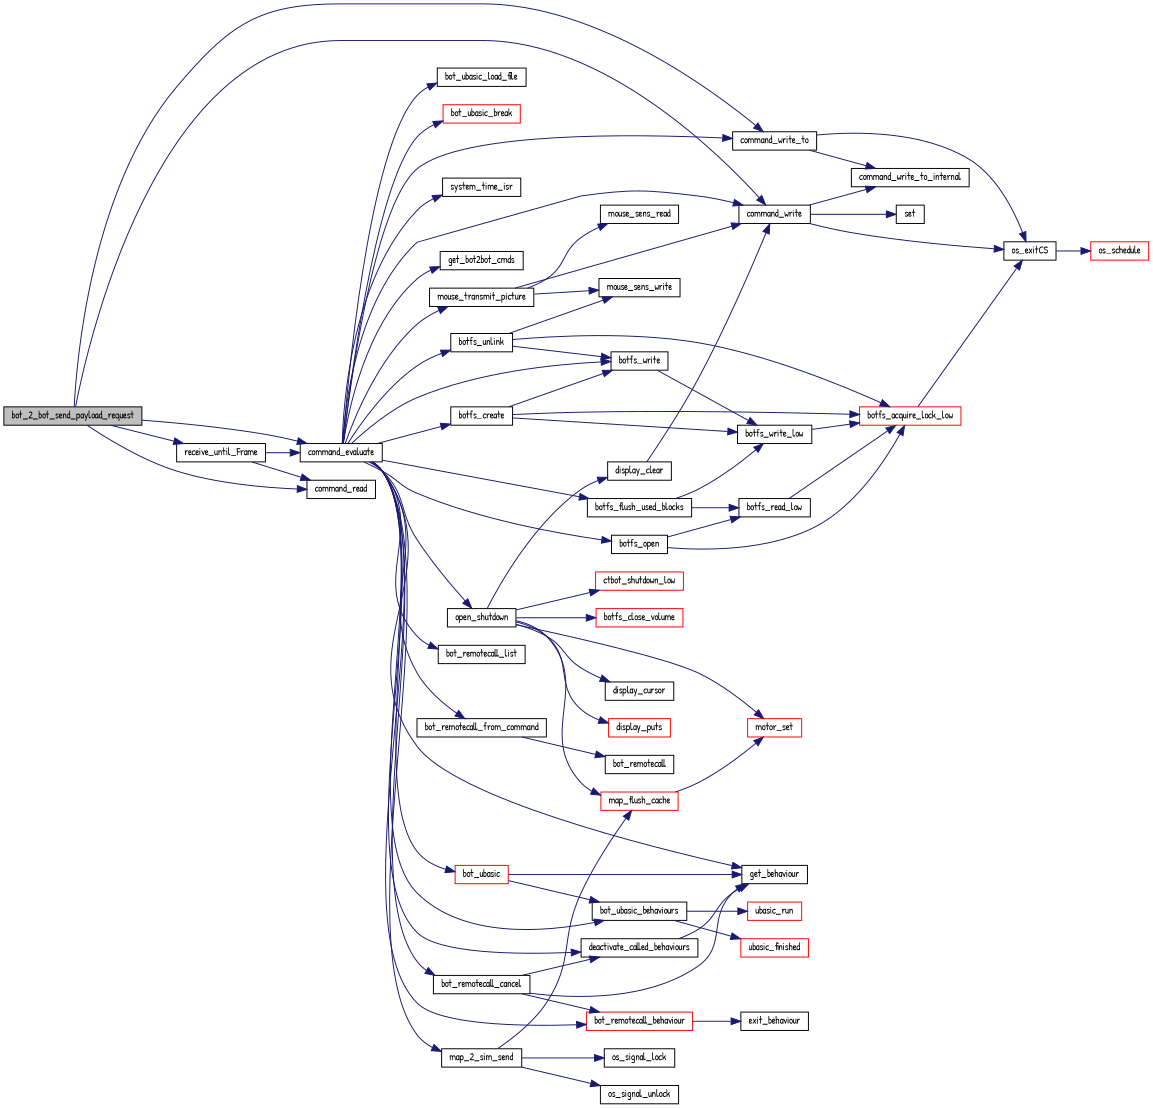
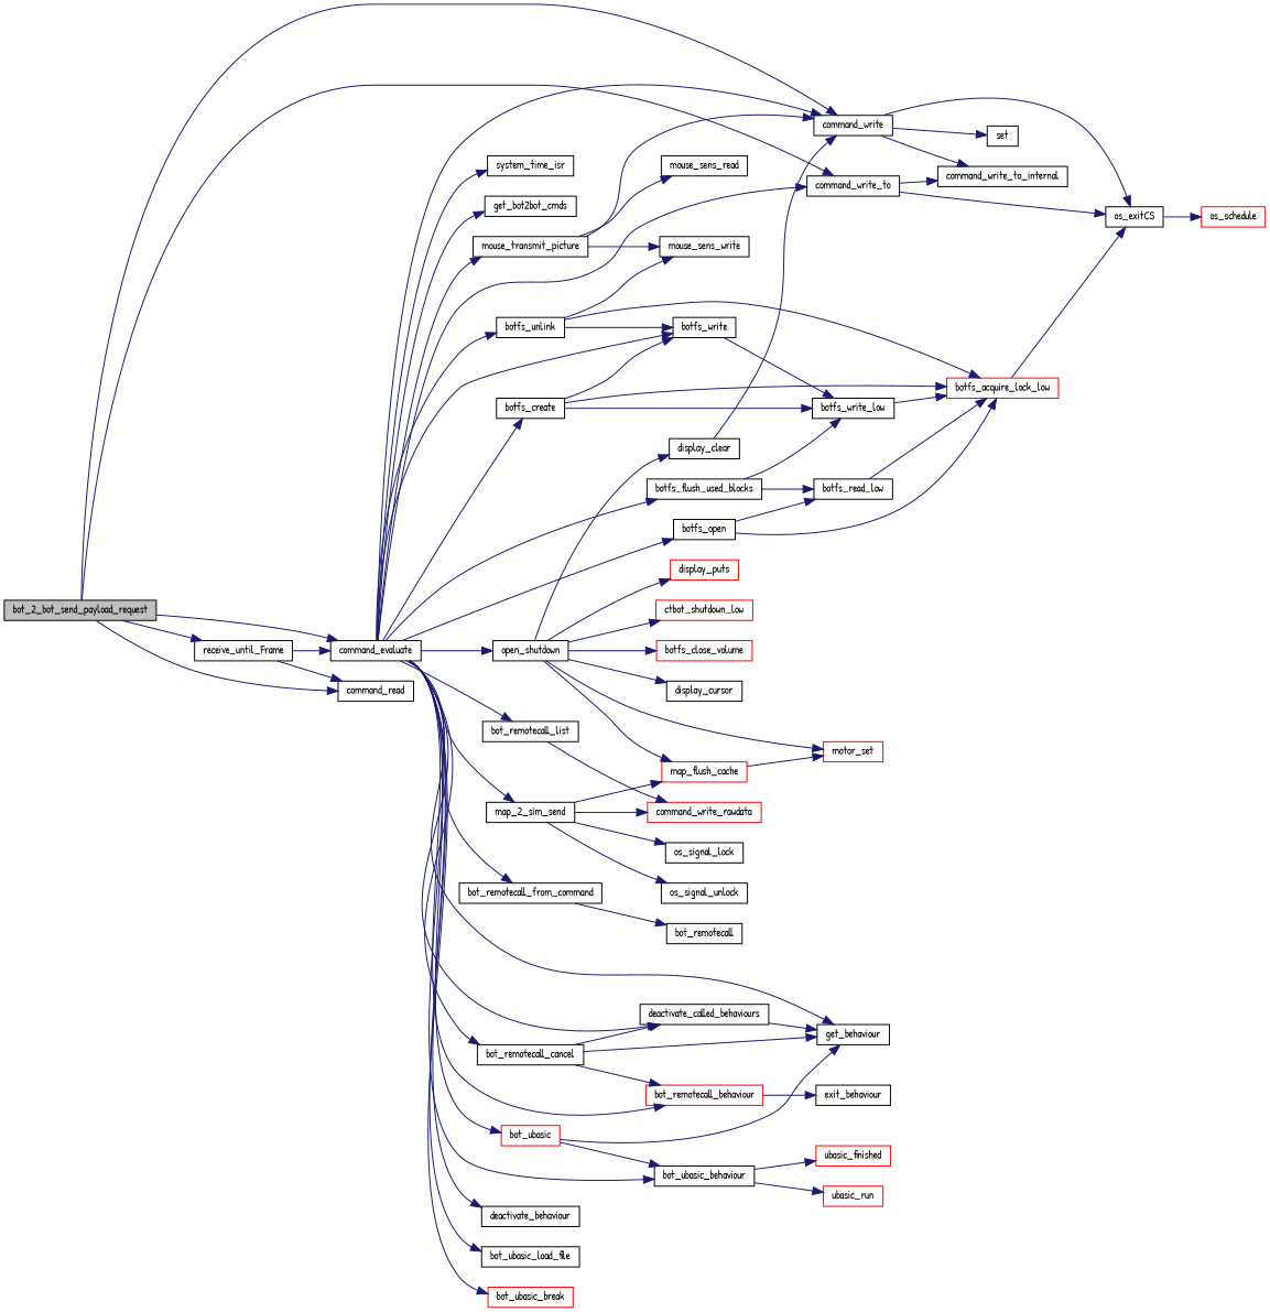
  digraph {
    fontname="Patrick Hand"
    rankdir=LR
    node [color=black fillcolor=white fontname="Patrick Hand" fontsize=10 shape=record style=filled]
    edge [color=midnightblue fontname="Patrick Hand" fontsize=10 labelfontname=Helvetica labelfontsize=10 style=solid]
    n1 [fillcolor=grey75 fontcolor=black height=0.2 label=bot_2_bot_send_payload_request width=0.4]
    n2 [height=0.2 label=command_write_to width=0.4]
    n3 [height=0.2 label=command_write width=0.4]
    n4 [height=0.2 label=command_read width=0.4]
    n5 [height=0.2 label=command_evaluate width=0.4]
    n6 [height=0.2 label=receive_until_Frame width=0.4]
    n7 [height=0.2 label=command_write_to_internal width=0.4]
    n8 [height=0.2 label=os_exitCS width=0.4]
    n9 [height=0.2 label=set width=0.4]
    n10 [height=0.2 label=mouse_transmit_picture width=0.4]
    n11 [height=0.2 label=bot_remotecall_list width=0.4]
    n12 [height=0.2 label=bot_remotecall_from_command width=0.4]
    n13 [height=0.2 label=bot_remotecall_cancel width=0.4]
    n14 [height=0.2 label=get_behaviour width=0.4]
    n15 [color=red height=0.2 label=bot_remotecall_behaviour width=0.4]
    n16 [height=0.2 label=deactivate_called_behaviours width=0.4]
    n17 [height=0.2 label=map_2_sim_send width=0.4]
    n18 [height=0.2 label=open_shutdown width=0.4]
    n19 [height=0.2 label=botfs_unlink width=0.4]
    n20 [height=0.2 label=botfs_write width=0.4]
    n21 [height=0.2 label=botfs_create width=0.4]
    n22 [height=0.2 label=botfs_open width=0.4]
-   n23 [height=0.2 label=bot_ubasic_behaviours width=0.4]
+   n23 [height=0.2 label=bot_ubasic_behaviour width=0.4]
+   n24 [height=0.2 label=deactivate_behaviour width=0.4]
    n25 [height=0.2 label=bot_ubasic_load_file width=0.4]
    n26 [height=0.2 label=botfs_flush_used_blocks width=0.4]
    n27 [color=red height=0.2 label=bot_ubasic width=0.4]
    n28 [color=red height=0.2 label=bot_ubasic_break width=0.4]
    n29 [height=0.2 label=system_time_isr width=0.4]
    n30 [height=0.2 label=get_bot2bot_cmds width=0.4]
    n31 [color=red height=0.2 label=os_schedule width=0.4]
    n32 [height=0.2 label=mouse_sens_write width=0.4]
    n33 [height=0.2 label=mouse_sens_read width=0.4]
+   n34 [color=red height=0.2 label=command_write_rawdata width=0.4]
    n35 [height=0.2 label=bot_remotecall width=0.4]
    n36 [height=0.2 label=exit_behaviour width=0.4]
    n37 [color=red height=0.2 label=map_flush_cache width=0.4]
    n38 [height=0.2 label=os_signal_lock width=0.4]
    n39 [height=0.2 label=os_signal_unlock width=0.4]
    n40 [color=red height=0.2 label=motor_set width=0.4]
    n41 [color=red height=0.2 label=botfs_close_volume width=0.4]
    n42 [height=0.2 label=display_clear width=0.4]
    n43 [height=0.2 label=display_cursor width=0.4]
    n44 [color=red height=0.2 label=display_puts width=0.4]
    n45 [color=red height=0.2 label=ctbot_shutdown_low width=0.4]
    n46 [color=red height=0.2 label=botfs_acquire_lock_low width=0.4]
    n47 [height=0.2 label=botfs_write_low width=0.4]
    n48 [height=0.2 label=botfs_read_low width=0.4]
    n49 [color=red height=0.2 label=ubasic_run width=0.4]
    n50 [color=red height=0.2 label=ubasic_finished width=0.4]
    n1 -> n2
    n1 -> n3
    n1 -> n4
    n1 -> n5
    n1 -> n6
    n2 -> n7
    n2 -> n8
    n3 -> n7
    n3 -> n8
    n3 -> n9
    n5 -> n2
    n5 -> n3
    n5 -> n10
    n5 -> n11
    n5 -> n12
    n5 -> n13
    n5 -> n14
    n5 -> n15
    n5 -> n16
    n5 -> n17
    n5 -> n18
    n5 -> n19
    n5 -> n20
    n5 -> n21
    n5 -> n22
    n5 -> n23
+   n5 -> n24
    n5 -> n25
    n5 -> n26
    n5 -> n27
    n5 -> n28
    n5 -> n29
    n5 -> n30
    n6 -> n4
    n6 -> n5
    n8 -> n31
    n10 -> n3
    n10 -> n32
    n10 -> n33
+   n11 -> n34
    n12 -> n35
    n13 -> n14
    n13 -> n15
    n13 -> n16
    n15 -> n36
    n16 -> n14
+   n17 -> n34
    n17 -> n37
    n17 -> n38
    n17 -> n39
    n18 -> n37
    n18 -> n40
    n18 -> n41
    n18 -> n42
    n18 -> n43
    n18 -> n44
    n18 -> n45
    n19 -> n20
    n19 -> n32
    n19 -> n46
    n20 -> n47
    n21 -> n20
    n21 -> n46
    n21 -> n47
    n22 -> n46
    n22 -> n48
    n23 -> n49
    n23 -> n50
    n26 -> n47
    n26 -> n48
    n27 -> n14
    n27 -> n23
    n37 -> n40
    n42 -> n3
    n46 -> n8
    n47 -> n46
    n48 -> n46
  }
